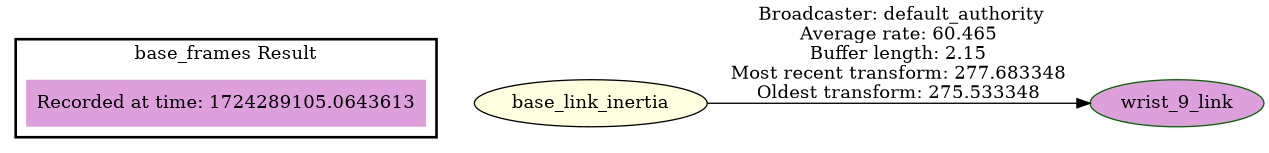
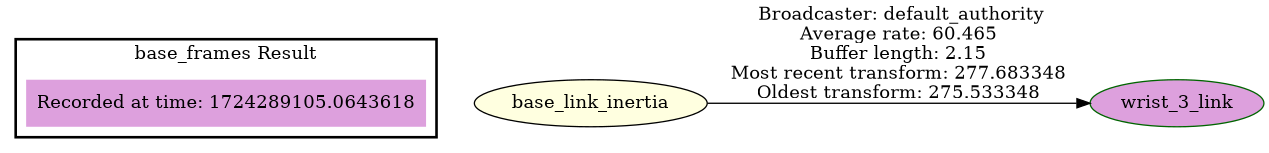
  digraph {
    rankdir=LR
    node [fillcolor=plum style=filled]
-   "Recorded at time: 1724289105.0643613" [color=teal shape=plaintext]
+   "Recorded at time: 1724289105.0643613" [color=teal shape=plaintext label="Recorded at time: 1724289105.0643618"]
    base_link_inertia [color=black fillcolor=lightyellow]
-   wrist_3_link [color=darkgreen label=wrist_9_link]
+   wrist_3_link [color=darkgreen]
    subgraph cluster_1 {
      color=black
      label="base_frames Result"
      style=bold
      "Recorded at time: 1724289105.0643613"
    }
    "Recorded at time: 1724289105.0643613" -> base_link_inertia [style=invis]
    base_link_inertia -> wrist_3_link [label=" Broadcaster: default_authority\nAverage rate: 60.465\nBuffer length: 2.15\nMost recent transform: 277.683348\nOldest transform: 275.533348\n"]
  }
